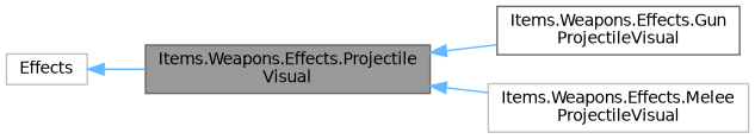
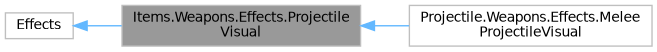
  digraph {
    rankdir=LR
    node [color=gray40 fillcolor=white fontname=Helvetica fontsize=10 shape=box style=filled]
    edge [color=steelblue1 dir=back fontname=Helvetica fontsize=10 labelfontname=Helvetica labelfontsize=10 style=solid]
-   n1 [fillcolor=grey60 fontcolor=black height=0.2 label="Items.Weapons.Effects.Projectile\lVisual" width=0.4]
-   n2 [height=0.2 label="Items.Weapons.Effects.Gun\lProjectileVisual" width=0.4]
-   n3 [color=grey75 height=0.2 label="Items.Weapons.Effects.Melee\lProjectileVisual" width=0.4]
+   n1 [color=grey75 fillcolor=grey60 fontcolor=black height=0.2 label="Items.Weapons.Effects.Projectile\lVisual" width=0.4]
+   n3 [color=grey75 height=0.2 label="Projectile.Weapons.Effects.Melee\lProjectileVisual" width=0.4]
    n4 [color=grey75 height=0.2 label=Effects width=0.4]
-   n1 -> n2
    n1 -> n3
    n4 -> n1
  }
